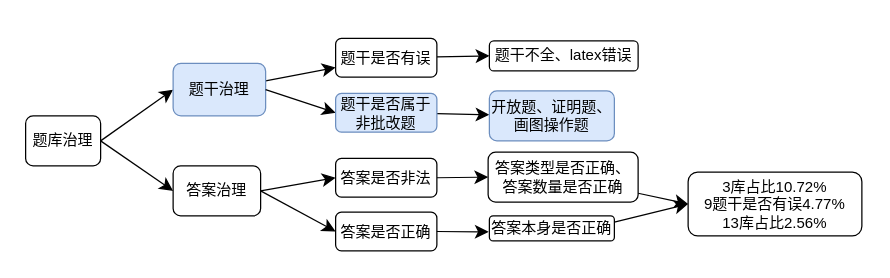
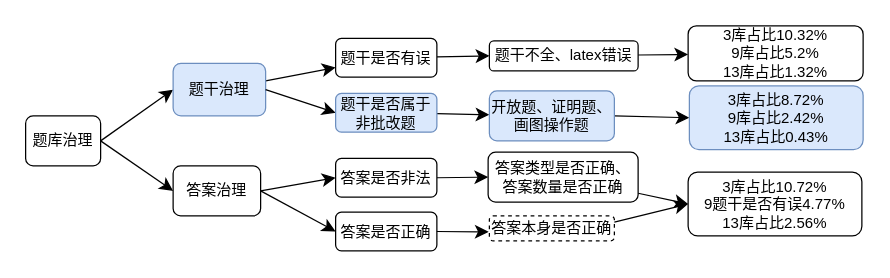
  <mxCell id="0" />
  <mxCell id="1" parent="0" />
  <mxCell id="2" value="" style="edgeStyle=none;curved=1;rounded=0;orthogonalLoop=1;jettySize=auto;html=1;fontSize=12;startSize=8;endSize=8;entryX=0;entryY=0.5;entryDx=0;entryDy=0;exitX=1;exitY=0.5;exitDx=0;exitDy=0;" edge="1" parent="1" source="4" target="6"><mxGeometry relative="1" as="geometry" /></mxCell>
  <mxCell id="3" style="edgeStyle=none;curved=1;rounded=0;orthogonalLoop=1;jettySize=auto;html=1;entryX=0;entryY=0.5;entryDx=0;entryDy=0;fontSize=12;startSize=8;endSize=8;exitX=1;exitY=0.5;exitDx=0;exitDy=0;" edge="1" parent="1" source="4" target="8"><mxGeometry relative="1" as="geometry" /></mxCell>
  <mxCell id="4" value="题库治理" style="rounded=1;whiteSpace=wrap;html=1;" vertex="1" parent="1"><mxGeometry x="20" y="92" width="60" height="40" as="geometry" /></mxCell>
  <mxCell id="5" value="" style="edgeStyle=none;curved=1;rounded=0;orthogonalLoop=1;jettySize=auto;html=1;fontSize=12;startSize=8;endSize=8;" edge="1" parent="1" source="6" target="10"><mxGeometry relative="1" as="geometry" /></mxCell>
  <mxCell id="6" value="题干治理" style="whiteSpace=wrap;html=1;rounded=1;fillColor=#dae8fc;strokeColor=#6c8ebf;" vertex="1" parent="1"><mxGeometry x="138" y="50" width="74" height="42" as="geometry" /></mxCell>
  <mxCell id="7" value="" style="edgeStyle=none;curved=1;rounded=0;orthogonalLoop=1;jettySize=auto;html=1;fontSize=12;startSize=8;endSize=8;entryX=0;entryY=0.5;entryDx=0;entryDy=0;exitX=1;exitY=0.5;exitDx=0;exitDy=0;" edge="1" parent="1" source="8" target="21"><mxGeometry relative="1" as="geometry" /></mxCell>
  <mxCell id="8" value="答案治理" style="whiteSpace=wrap;html=1;rounded=1;" vertex="1" parent="1"><mxGeometry x="138" y="132" width="70" height="40" as="geometry" /></mxCell>
  <mxCell id="9" value="" style="edgeStyle=none;curved=1;rounded=0;orthogonalLoop=1;jettySize=auto;html=1;fontSize=12;startSize=8;endSize=8;entryX=0;entryY=0.5;entryDx=0;entryDy=0;" edge="1" parent="1" source="10" target="17"><mxGeometry relative="1" as="geometry" /></mxCell>
  <mxCell id="10" value="题干是否有误" style="whiteSpace=wrap;html=1;rounded=1;" vertex="1" parent="1"><mxGeometry x="268" y="30" width="81" height="31" as="geometry" /></mxCell>
  <mxCell id="11" value="" style="edgeStyle=none;curved=1;rounded=0;orthogonalLoop=1;jettySize=auto;html=1;fontSize=12;startSize=8;endSize=8;exitX=1;exitY=0.5;exitDx=0;exitDy=0;entryX=0;entryY=0.5;entryDx=0;entryDy=0;" edge="1" parent="1" source="6" target="13"><mxGeometry relative="1" as="geometry"><mxPoint x="222" y="78" as="sourcePoint" /><mxPoint x="280" y="92" as="targetPoint" /></mxGeometry></mxCell>
  <mxCell id="12" value="" style="edgeStyle=none;curved=1;rounded=0;orthogonalLoop=1;jettySize=auto;html=1;fontSize=12;startSize=8;endSize=8;" edge="1" parent="1" source="13" target="15"><mxGeometry relative="1" as="geometry" /></mxCell>
  <mxCell id="13" value="题干是否属于非批改题" style="whiteSpace=wrap;html=1;rounded=1;fillColor=#dae8fc;strokeColor=#6c8ebf;" vertex="1" parent="1"><mxGeometry x="268" y="74" width="81" height="31" as="geometry" /></mxCell>
+ <mxCell id="14" style="edgeStyle=none;curved=1;rounded=0;orthogonalLoop=1;jettySize=auto;html=1;exitX=1;exitY=0.5;exitDx=0;exitDy=0;entryX=0;entryY=0.5;entryDx=0;entryDy=0;fontSize=12;startSize=8;endSize=8;" edge="1" parent="1" source="15" target="27"><mxGeometry relative="1" as="geometry" /></mxCell>
  <mxCell id="15" value="开放题、证明题、画图操作题" style="whiteSpace=wrap;html=1;rounded=1;fillColor=#dae8fc;strokeColor=#6c8ebf;" vertex="1" parent="1"><mxGeometry x="391" y="72" width="100" height="40" as="geometry" /></mxCell>
+ <mxCell id="16" value="" style="edgeStyle=none;curved=1;rounded=0;orthogonalLoop=1;jettySize=auto;html=1;fontSize=12;startSize=8;endSize=8;" edge="1" parent="1" source="17" target="26"><mxGeometry relative="1" as="geometry" /></mxCell>
  <mxCell id="17" value="题干不全、latex错误" style="whiteSpace=wrap;html=1;rounded=1;" vertex="1" parent="1"><mxGeometry x="391" y="32" width="119" height="24" as="geometry" /></mxCell>
  <mxCell id="18" style="edgeStyle=none;curved=1;rounded=0;orthogonalLoop=1;jettySize=auto;html=1;fontSize=12;startSize=8;endSize=8;entryX=0;entryY=0.5;entryDx=0;entryDy=0;" edge="1" parent="1" source="19" target="28"><mxGeometry relative="1" as="geometry"><mxPoint x="560" y="152" as="targetPoint" /></mxGeometry></mxCell>
  <mxCell id="19" value="答案类型是否正确、&lt;div&gt;答案数量是否正确&lt;/div&gt;" style="whiteSpace=wrap;html=1;rounded=1;" vertex="1" parent="1"><mxGeometry x="390" y="121" width="120" height="40" as="geometry" /></mxCell>
  <mxCell id="20" style="edgeStyle=none;curved=1;rounded=0;orthogonalLoop=1;jettySize=auto;html=1;exitX=1;exitY=0.5;exitDx=0;exitDy=0;entryX=0;entryY=0.5;entryDx=0;entryDy=0;fontSize=12;startSize=8;endSize=8;" edge="1" parent="1" source="21" target="19"><mxGeometry relative="1" as="geometry" /></mxCell>
  <mxCell id="21" value="答案是否非法" style="whiteSpace=wrap;html=1;rounded=1;" vertex="1" parent="1"><mxGeometry x="268" y="126" width="81" height="31" as="geometry" /></mxCell>
  <mxCell id="22" value="答案是否正确" style="whiteSpace=wrap;html=1;rounded=1;" vertex="1" parent="1"><mxGeometry x="268" y="169" width="81" height="31" as="geometry" /></mxCell>
  <mxCell id="23" value="" style="edgeStyle=none;curved=1;rounded=0;orthogonalLoop=1;jettySize=auto;html=1;fontSize=12;startSize=8;endSize=8;entryX=0;entryY=0.5;entryDx=0;entryDy=0;exitX=1;exitY=0.5;exitDx=0;exitDy=0;" edge="1" parent="1" source="8" target="22"><mxGeometry relative="1" as="geometry"><mxPoint x="218" y="171" as="sourcePoint" /><mxPoint x="278" y="188" as="targetPoint" /></mxGeometry></mxCell>
- <mxCell id="24" value="答案本身是否正确" style="whiteSpace=wrap;html=1;rounded=1;" vertex="1" parent="1"><mxGeometry x="391" y="172" width="100" height="20" as="geometry" /></mxCell>
+ <mxCell id="24" value="答案本身是否正确" style="whiteSpace=wrap;html=1;rounded=1;dashed=1;" vertex="1" parent="1"><mxGeometry x="391" y="172" width="100" height="20" as="geometry" /></mxCell>
  <mxCell id="25" style="edgeStyle=none;curved=1;rounded=0;orthogonalLoop=1;jettySize=auto;html=1;exitX=1;exitY=0.5;exitDx=0;exitDy=0;entryX=-0.006;entryY=0.64;entryDx=0;entryDy=0;entryPerimeter=0;fontSize=12;startSize=8;endSize=8;" edge="1" parent="1" source="22" target="24"><mxGeometry relative="1" as="geometry" /></mxCell>
+ <mxCell id="26" value="3库占比10.32%&lt;div&gt;9库占比5.2%&lt;/div&gt;&lt;div&gt;13库占比1.32%&lt;/div&gt;" style="whiteSpace=wrap;html=1;rounded=1;" vertex="1" parent="1"><mxGeometry x="550" y="20" width="140" height="44" as="geometry" /></mxCell>
+ <mxCell id="27" value="3库占比8.72%&lt;div&gt;9库占比2.42%&lt;/div&gt;&lt;div&gt;13库占比0.43%&lt;/div&gt;" style="whiteSpace=wrap;html=1;rounded=1;fillColor=#dae8fc;strokeColor=#6c8ebf;" vertex="1" parent="1"><mxGeometry x="551" y="68" width="139" height="51" as="geometry" /></mxCell>
  <mxCell id="28" value="3库占比10.72%&lt;div&gt;9题干是否有误4.77%&lt;/div&gt;&lt;div&gt;13库占比2.56%&lt;/div&gt;" style="whiteSpace=wrap;html=1;rounded=1;" vertex="1" parent="1"><mxGeometry x="550" y="137" width="139" height="51" as="geometry" /></mxCell>
  <mxCell id="29" style="edgeStyle=none;curved=1;rounded=0;orthogonalLoop=1;jettySize=auto;html=1;fontSize=12;startSize=8;endSize=8;exitX=1;exitY=0.25;exitDx=0;exitDy=0;entryX=0;entryY=0.5;entryDx=0;entryDy=0;" edge="1" parent="1" source="24" target="28"><mxGeometry relative="1" as="geometry"><mxPoint x="570" y="162" as="targetPoint" /><mxPoint x="520" y="157" as="sourcePoint" /></mxGeometry></mxCell>
